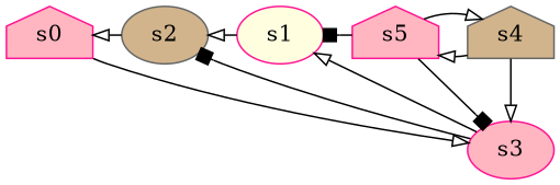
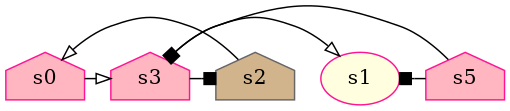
  digraph {
    node [color=deeppink fillcolor=lightpink player=1 shape=house style=filled]
    edge [arrowhead=onormal]
    s0 [player=0]
-   s3 [shape=ellipse]
-   s2 [color=gray40 fillcolor=tan player=0 shape=ellipse]
+   s3
+   s2 [color=gray40 fillcolor=tan player=0]
    s1 [fillcolor=lightyellow shape=ellipse]
-   s4 [color=gray40 fillcolor=tan]
    s5
    s0 -> s3 [constraint="time % 2 == 0 || time % 4 == 1"]
    s3 -> s2 [arrowhead=box constraint="!(time % 2 == 1)"]
    s3 -> s1 [constraint="!(time % 4 == 3)"]
    s2 -> s0 [constraint="!(time % 3 == 1)"]
-   s1 -> s2 [constraint="time == 2 || time == 23 || time == 25"]
-   s4 -> s3
-   s4 -> s5 [constraint="time == 10 || time == 13 || time == 15 || time == 19"]
    s5 -> s3 [arrowhead=box constraint="time % 5 == 0"]
    s5 -> s1 [arrowhead=box constraint="time % 4 == 0 || time % 4 == 3"]
-   s5 -> s4 [constraint="time % 3 == 2 && time % 5 == 1"]
  }
